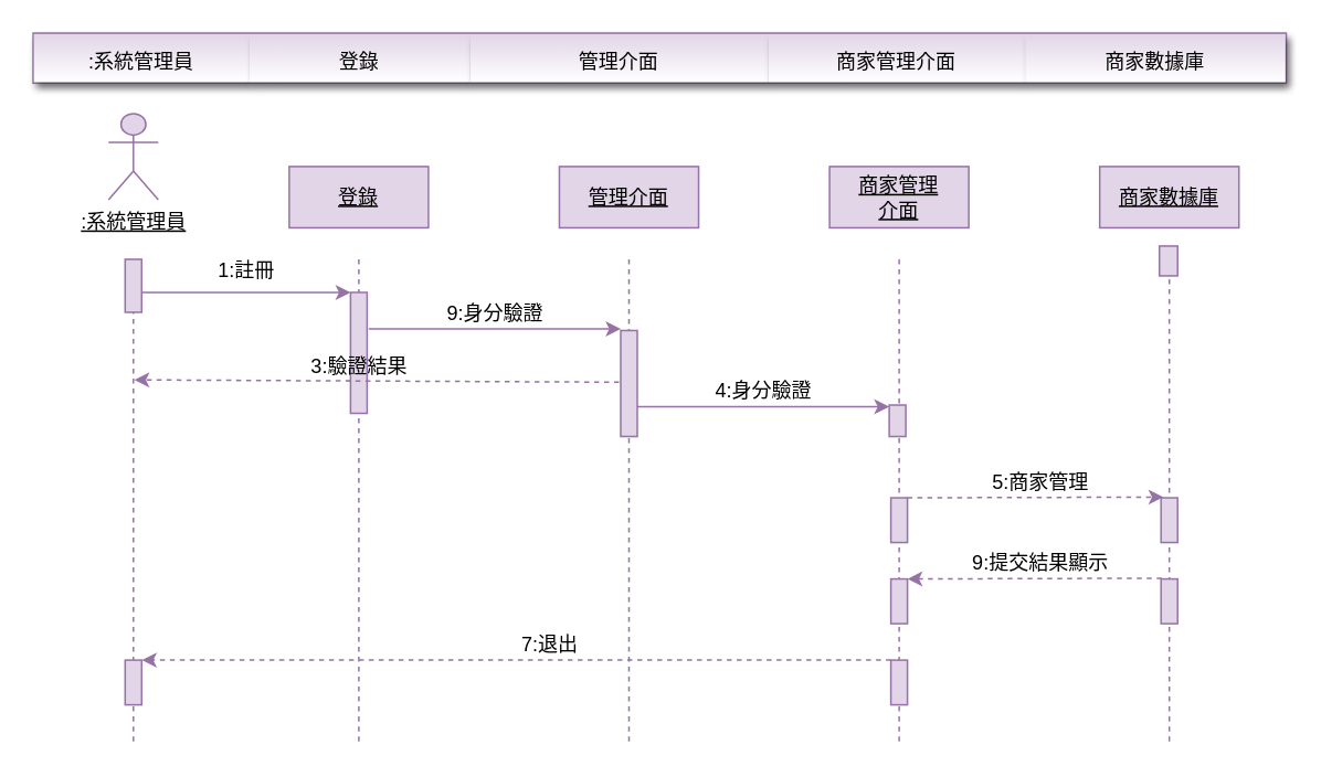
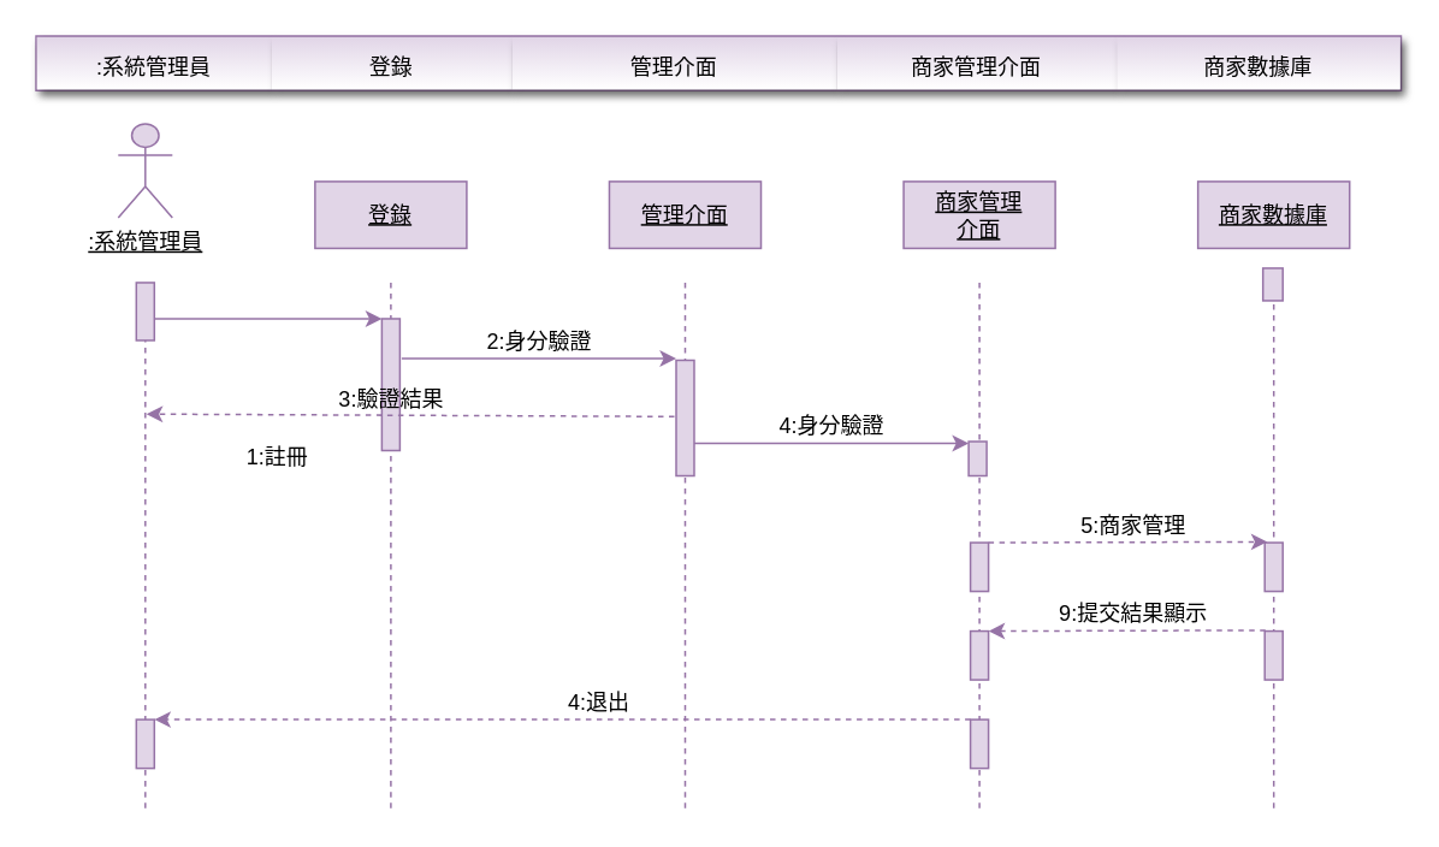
  <mxCell id="0" />
  <mxCell id="1" parent="0" />
  <mxCell id="2" value="" style="line;strokeWidth=1;direction=south;html=1;strokeColor=#9673a6;fillColor=#e1d5e7;dashed=1;labelBackgroundColor=none;" vertex="1" parent="1"><mxGeometry x="700" y="156" width="10" height="291" as="geometry" /></mxCell>
  <mxCell id="3" value="&lt;u&gt;:系統管理員&lt;/u&gt;" style="shape=umlActor;verticalLabelPosition=bottom;verticalAlign=top;html=1;strokeColor=#9673a6;fillColor=#e1d5e7;labelBackgroundColor=none;" vertex="1" parent="1"><mxGeometry x="65" y="68" width="30" height="52" as="geometry" /></mxCell>
  <mxCell id="4" value="&lt;u&gt;登錄&lt;/u&gt;" style="rounded=0;whiteSpace=wrap;html=1;strokeColor=#9673a6;fillColor=#e1d5e7;labelBackgroundColor=none;" vertex="1" parent="1"><mxGeometry x="174" y="100" width="84" height="37" as="geometry" /></mxCell>
  <mxCell id="5" value="&lt;u&gt;商家管理&lt;br&gt;介面&lt;/u&gt;" style="rounded=0;whiteSpace=wrap;html=1;strokeColor=#9673a6;fillColor=#e1d5e7;labelBackgroundColor=none;" vertex="1" parent="1"><mxGeometry x="500" y="100" width="84" height="37" as="geometry" /></mxCell>
  <mxCell id="6" value="&lt;u&gt;管理介面&lt;/u&gt;" style="rounded=0;whiteSpace=wrap;html=1;strokeColor=#9673a6;fillColor=#e1d5e7;labelBackgroundColor=none;" vertex="1" parent="1"><mxGeometry x="337" y="100" width="84" height="37" as="geometry" /></mxCell>
  <mxCell id="7" value="" style="line;strokeWidth=1;direction=south;html=1;strokeColor=#9673a6;fillColor=#e1d5e7;dashed=1;labelBackgroundColor=none;" vertex="1" parent="1"><mxGeometry x="75" y="156" width="10" height="291" as="geometry" /></mxCell>
  <mxCell id="8" value="" style="line;strokeWidth=1;direction=south;html=1;strokeColor=#9673a6;fillColor=#e1d5e7;dashed=1;labelBackgroundColor=none;" vertex="1" parent="1"><mxGeometry x="374" y="156" width="10" height="291" as="geometry" /></mxCell>
  <mxCell id="9" value="" style="line;strokeWidth=1;direction=south;html=1;strokeColor=#9673a6;fillColor=#e1d5e7;dashed=1;labelBackgroundColor=none;" vertex="1" parent="1"><mxGeometry x="211" y="156" width="10" height="291" as="geometry" /></mxCell>
  <mxCell id="10" value="" style="line;strokeWidth=1;direction=south;html=1;strokeColor=#9673a6;fillColor=#e1d5e7;dashed=1;labelBackgroundColor=none;" vertex="1" parent="1"><mxGeometry x="537" y="156" width="10" height="291" as="geometry" /></mxCell>
  <mxCell id="11" value="" style="edgeStyle=orthogonalEdgeStyle;rounded=0;orthogonalLoop=1;jettySize=auto;html=1;curved=0;strokeColor=#9673a6;labelBackgroundColor=none;fontColor=default;fillColor=#e1d5e7;" edge="1" parent="1"><mxGeometry relative="1" as="geometry"><mxPoint x="85" y="176" as="sourcePoint" /><mxPoint x="211" y="176" as="targetPoint" /></mxGeometry></mxCell>
  <mxCell id="12" value="" style="html=1;points=[[0,0,0,0,5],[0,1,0,0,-5],[1,0,0,0,5],[1,1,0,0,-5]];perimeter=orthogonalPerimeter;outlineConnect=0;targetShapes=umlLifeline;portConstraint=eastwest;newEdgeStyle={&quot;curved&quot;:0,&quot;rounded&quot;:0};strokeColor=#9673a6;fillColor=#e1d5e7;labelBackgroundColor=none;" vertex="1" parent="1"><mxGeometry x="75" y="156" width="10" height="32" as="geometry" /></mxCell>
  <mxCell id="13" value="" style="html=1;points=[[0,0,0,0,5],[0,1,0,0,-5],[1,0,0,0,5],[1,1,0,0,-5]];perimeter=orthogonalPerimeter;outlineConnect=0;targetShapes=umlLifeline;portConstraint=eastwest;newEdgeStyle={&quot;curved&quot;:0,&quot;rounded&quot;:0};strokeColor=#9673a6;fillColor=#e1d5e7;labelBackgroundColor=none;" vertex="1" parent="1"><mxGeometry x="211" y="176" width="10" height="73" as="geometry" /></mxCell>
- <mxCell id="14" value="1:註冊" style="text;html=1;align=center;verticalAlign=middle;resizable=0;points=[];autosize=1;labelBackgroundColor=none;" vertex="1" parent="1"><mxGeometry x="122" y="150" width="52" height="26" as="geometry" /></mxCell>
+ <mxCell id="14" value="1:註冊" style="text;html=1;align=center;verticalAlign=middle;resizable=0;points=[];autosize=1;labelBackgroundColor=none;" vertex="1" parent="1"><mxGeometry x="127" y="240" width="52" height="26" as="geometry" /></mxCell>
  <mxCell id="15" value="" style="html=1;points=[[0,0,0,0,5],[0,1,0,0,-5],[1,0,0,0,5],[1,1,0,0,-5]];perimeter=orthogonalPerimeter;outlineConnect=0;targetShapes=umlLifeline;portConstraint=eastwest;newEdgeStyle={&quot;curved&quot;:0,&quot;rounded&quot;:0};strokeColor=#9673a6;fillColor=#e1d5e7;labelBackgroundColor=none;" vertex="1" parent="1"><mxGeometry x="374" y="199" width="10" height="64" as="geometry" /></mxCell>
  <mxCell id="16" value="" style="edgeStyle=orthogonalEdgeStyle;rounded=0;orthogonalLoop=1;jettySize=auto;html=1;curved=0;strokeColor=#9673a6;labelBackgroundColor=none;fontColor=default;fillColor=#e1d5e7;" edge="1" parent="1"><mxGeometry relative="1" as="geometry"><mxPoint x="222" y="198" as="sourcePoint" /><mxPoint x="374" y="198" as="targetPoint" /></mxGeometry></mxCell>
- <mxCell id="17" value="9:身分驗證" style="text;html=1;align=center;verticalAlign=middle;resizable=0;points=[];autosize=1;labelBackgroundColor=none;" vertex="1" parent="1"><mxGeometry x="260" y="176" width="76" height="26" as="geometry" /></mxCell>
+ <mxCell id="17" value="2:身分驗證" style="text;html=1;align=center;verticalAlign=middle;resizable=0;points=[];autosize=1;labelBackgroundColor=none;" vertex="1" parent="1"><mxGeometry x="260" y="176" width="76" height="26" as="geometry" /></mxCell>
  <mxCell id="18" value="" style="html=1;points=[[0,0,0,0,5],[0,1,0,0,-5],[1,0,0,0,5],[1,1,0,0,-5]];perimeter=orthogonalPerimeter;outlineConnect=0;targetShapes=umlLifeline;portConstraint=eastwest;newEdgeStyle={&quot;curved&quot;:0,&quot;rounded&quot;:0};strokeColor=#9673a6;fillColor=#e1d5e7;labelBackgroundColor=none;" vertex="1" parent="1"><mxGeometry x="536" y="244" width="10" height="19" as="geometry" /></mxCell>
  <mxCell id="19" value="" style="edgeStyle=orthogonalEdgeStyle;rounded=0;orthogonalLoop=1;jettySize=auto;html=1;curved=0;strokeColor=#9673a6;labelBackgroundColor=none;fontColor=default;fillColor=#e1d5e7;" edge="1" parent="1"><mxGeometry relative="1" as="geometry"><mxPoint x="384" y="245" as="sourcePoint" /><mxPoint x="536" y="245" as="targetPoint" /></mxGeometry></mxCell>
  <mxCell id="20" value="4:身分驗證" style="text;html=1;align=center;verticalAlign=middle;resizable=0;points=[];autosize=1;labelBackgroundColor=none;" vertex="1" parent="1"><mxGeometry x="410" y="223" width="100" height="26" as="geometry" /></mxCell>
  <mxCell id="21" value="" style="html=1;points=[[0,0,0,0,5],[0,1,0,0,-5],[1,0,0,0,5],[1,1,0,0,-5]];perimeter=orthogonalPerimeter;outlineConnect=0;targetShapes=umlLifeline;portConstraint=eastwest;newEdgeStyle={&quot;curved&quot;:0,&quot;rounded&quot;:0};strokeColor=#9673a6;fillColor=#e1d5e7;labelBackgroundColor=none;" vertex="1" parent="1"><mxGeometry x="537" y="300" width="10" height="27" as="geometry" /></mxCell>
  <mxCell id="22" value="" style="rounded=0;orthogonalLoop=1;jettySize=auto;html=1;strokeColor=#9673a6;labelBackgroundColor=none;fontColor=default;entryX=0.763;entryY=0.14;entryDx=0;entryDy=0;entryPerimeter=0;dashed=1;fillColor=#e1d5e7;" edge="1" parent="1" source="42"><mxGeometry relative="1" as="geometry"><mxPoint x="377.4" y="399.41" as="sourcePoint" /><mxPoint x="85" y="398.004" as="targetPoint" /></mxGeometry></mxCell>
  <mxCell id="23" value="" style="html=1;points=[[0,0,0,0,5],[0,1,0,0,-5],[1,0,0,0,5],[1,1,0,0,-5]];perimeter=orthogonalPerimeter;outlineConnect=0;targetShapes=umlLifeline;portConstraint=eastwest;newEdgeStyle={&quot;curved&quot;:0,&quot;rounded&quot;:0};strokeColor=#9673a6;fillColor=#e1d5e7;labelBackgroundColor=none;" vertex="1" parent="1"><mxGeometry x="700" y="300" width="10" height="27" as="geometry" /></mxCell>
- <mxCell id="24" value="7:退出" style="text;html=1;align=center;verticalAlign=middle;resizable=0;points=[];autosize=1;labelBackgroundColor=none;" vertex="1" parent="1"><mxGeometry x="305" y="376" width="52" height="26" as="geometry" /></mxCell>
+ <mxCell id="24" value="4:退出" style="text;html=1;align=center;verticalAlign=middle;resizable=0;points=[];autosize=1;labelBackgroundColor=none;" vertex="1" parent="1"><mxGeometry x="305" y="376" width="52" height="26" as="geometry" /></mxCell>
  <mxCell id="25" value="5:商家管理" style="text;html=1;align=center;verticalAlign=middle;resizable=0;points=[];autosize=1;labelBackgroundColor=none;" vertex="1" parent="1"><mxGeometry x="589" y="278" width="76" height="26" as="geometry" /></mxCell>
  <mxCell id="26" value="" style="shape=table;startSize=0;container=1;collapsible=0;childLayout=tableLayout;fontSize=16;strokeColor=#9673a6;fillColor=default;swimlaneFillColor=#B5739D;gradientDirection=south;rounded=1;gradientColor=#FFFFFF;swimlaneLine=1;shadow=1;strokeWidth=2;" vertex="1" parent="1"><mxGeometry x="20" y="20" width="755" height="29" as="geometry" /></mxCell>
  <mxCell id="27" style="shape=tableRow;horizontal=0;startSize=0;swimlaneHead=0;swimlaneBody=0;strokeColor=#9673a6;top=0;left=0;bottom=0;right=0;collapsible=0;dropTarget=0;fillColor=#e1d5e7;points=[[0,0.5],[1,0.5]];portConstraint=eastwest;fontSize=16;swimlaneFillColor=#B5739D;swimlaneLine=1;shadow=1;strokeWidth=2;" vertex="1" parent="26"><mxGeometry width="755" height="29" as="geometry" /></mxCell>
  <mxCell id="28" value="&lt;font style=&quot;font-size: 12px;&quot;&gt;:系統管理員&lt;/font&gt;" style="shape=partialRectangle;html=1;whiteSpace=wrap;connectable=0;strokeColor=#9673a6;overflow=hidden;fillColor=#e1d5e7;top=0;left=0;bottom=0;right=0;pointerEvents=1;fontSize=16;gradientColor=#FFFFFF;swimlaneFillColor=#B5739D;swimlaneLine=1;shadow=1;strokeWidth=2;" vertex="1" parent="27"><mxGeometry width="130" height="29" as="geometry"><mxRectangle width="130" height="29" as="alternateBounds" /></mxGeometry></mxCell>
  <mxCell id="29" value="&lt;font style=&quot;font-size: 12px;&quot;&gt;登錄&lt;/font&gt;" style="shape=partialRectangle;html=1;whiteSpace=wrap;connectable=0;strokeColor=#9673a6;overflow=hidden;fillColor=#e1d5e7;top=0;left=0;bottom=0;right=0;pointerEvents=1;fontSize=16;gradientColor=#FFFFFF;swimlaneFillColor=#B5739D;swimlaneLine=1;shadow=1;strokeWidth=2;" vertex="1" parent="27"><mxGeometry x="130" width="133" height="29" as="geometry"><mxRectangle width="133" height="29" as="alternateBounds" /></mxGeometry></mxCell>
  <mxCell id="30" value="&lt;font style=&quot;font-size: 12px;&quot;&gt;管理介面&lt;/font&gt;" style="shape=partialRectangle;html=1;whiteSpace=wrap;connectable=0;strokeColor=#9673a6;overflow=hidden;fillColor=#e1d5e7;top=0;left=0;bottom=0;right=0;pointerEvents=1;fontSize=16;gradientColor=#FFFFFF;swimlaneFillColor=#B5739D;swimlaneLine=1;shadow=1;strokeWidth=2;" vertex="1" parent="27"><mxGeometry x="263" width="180" height="29" as="geometry"><mxRectangle width="180" height="29" as="alternateBounds" /></mxGeometry></mxCell>
  <mxCell id="31" value="&lt;span style=&quot;font-size: 12px;&quot;&gt;商家管理介面&lt;/span&gt;" style="shape=partialRectangle;html=1;whiteSpace=wrap;connectable=0;strokeColor=#9673a6;overflow=hidden;fillColor=#e1d5e7;top=0;left=0;bottom=0;right=0;pointerEvents=1;fontSize=16;shadow=1;gradientColor=#FFFFFF;swimlaneFillColor=#B5739D;swimlaneLine=1;strokeWidth=2;" vertex="1" parent="27"><mxGeometry x="443" width="155" height="29" as="geometry"><mxRectangle width="155" height="29" as="alternateBounds" /></mxGeometry></mxCell>
  <mxCell id="32" value="&lt;font style=&quot;font-size: 12px;&quot;&gt;商家數據庫&lt;/font&gt;" style="shape=partialRectangle;html=1;whiteSpace=wrap;connectable=0;strokeColor=#9673a6;overflow=hidden;fillColor=#e1d5e7;top=0;left=0;bottom=0;right=0;pointerEvents=1;fontSize=16;shadow=1;gradientColor=#FFFFFF;swimlaneFillColor=#B5739D;swimlaneLine=1;strokeWidth=2;" vertex="1" parent="27"><mxGeometry x="598" width="157" height="29" as="geometry"><mxRectangle width="157" height="29" as="alternateBounds" /></mxGeometry></mxCell>
  <mxCell id="33" value="&lt;u&gt;商家數據庫&lt;/u&gt;" style="rounded=0;whiteSpace=wrap;html=1;strokeColor=#9673a6;fillColor=#e1d5e7;labelBackgroundColor=none;" vertex="1" parent="1"><mxGeometry x="663" y="100" width="84" height="37" as="geometry" /></mxCell>
  <mxCell id="34" value="" style="html=1;points=[[0,0,0,0,5],[0,1,0,0,-5],[1,0,0,0,5],[1,1,0,0,-5]];perimeter=orthogonalPerimeter;outlineConnect=0;targetShapes=umlLifeline;portConstraint=eastwest;newEdgeStyle={&quot;curved&quot;:0,&quot;rounded&quot;:0};strokeColor=#9673a6;fillColor=#e1d5e7;labelBackgroundColor=none;" vertex="1" parent="1"><mxGeometry x="699" y="148" width="11" height="18" as="geometry" /></mxCell>
  <mxCell id="35" value="" style="rounded=0;orthogonalLoop=1;jettySize=auto;html=1;strokeColor=#9673a6;labelBackgroundColor=none;fontColor=default;entryX=0.763;entryY=0.14;entryDx=0;entryDy=0;entryPerimeter=0;dashed=1;fillColor=#e1d5e7;" edge="1" parent="1"><mxGeometry relative="1" as="geometry"><mxPoint x="373" y="230.2" as="sourcePoint" /><mxPoint x="80.6" y="228.794" as="targetPoint" /></mxGeometry></mxCell>
  <mxCell id="36" value="3:驗證結果" style="text;html=1;align=center;verticalAlign=middle;resizable=0;points=[];autosize=1;labelBackgroundColor=none;" vertex="1" parent="1"><mxGeometry x="178" y="208" width="76" height="26" as="geometry" /></mxCell>
  <mxCell id="37" value="" style="rounded=0;orthogonalLoop=1;jettySize=auto;html=1;strokeColor=#9673a6;dashed=1;labelBackgroundColor=none;fontColor=default;entryX=1.043;entryY=0.011;entryDx=0;entryDy=0;entryPerimeter=0;fillColor=#e1d5e7;" edge="1" parent="1"><mxGeometry relative="1" as="geometry"><mxPoint x="547" y="300" as="sourcePoint" /><mxPoint x="701.5" y="299.557" as="targetPoint" /></mxGeometry></mxCell>
  <mxCell id="38" value="" style="html=1;points=[[0,0,0,0,5],[0,1,0,0,-5],[1,0,0,0,5],[1,1,0,0,-5]];perimeter=orthogonalPerimeter;outlineConnect=0;targetShapes=umlLifeline;portConstraint=eastwest;newEdgeStyle={&quot;curved&quot;:0,&quot;rounded&quot;:0};strokeColor=#9673a6;fillColor=#e1d5e7;labelBackgroundColor=none;" vertex="1" parent="1"><mxGeometry x="537" y="349" width="10" height="27" as="geometry" /></mxCell>
  <mxCell id="39" value="" style="html=1;points=[[0,0,0,0,5],[0,1,0,0,-5],[1,0,0,0,5],[1,1,0,0,-5]];perimeter=orthogonalPerimeter;outlineConnect=0;targetShapes=umlLifeline;portConstraint=eastwest;newEdgeStyle={&quot;curved&quot;:0,&quot;rounded&quot;:0};strokeColor=#9673a6;fillColor=#e1d5e7;labelBackgroundColor=none;" vertex="1" parent="1"><mxGeometry x="700" y="349" width="10" height="27" as="geometry" /></mxCell>
  <mxCell id="40" value="9:提交結果顯示" style="text;html=1;align=center;verticalAlign=middle;resizable=0;points=[];autosize=1;labelBackgroundColor=none;" vertex="1" parent="1"><mxGeometry x="577" y="327" width="100" height="26" as="geometry" /></mxCell>
  <mxCell id="41" value="" style="rounded=0;orthogonalLoop=1;jettySize=auto;html=1;strokeColor=#9673a6;dashed=1;labelBackgroundColor=none;fontColor=default;entryX=1.043;entryY=0.011;entryDx=0;entryDy=0;entryPerimeter=0;startArrow=classic;startFill=1;endArrow=none;endFill=0;fillColor=#e1d5e7;" edge="1" parent="1"><mxGeometry relative="1" as="geometry"><mxPoint x="547" y="349" as="sourcePoint" /><mxPoint x="701.5" y="348.557" as="targetPoint" /></mxGeometry></mxCell>
  <mxCell id="42" value="" style="html=1;points=[[0,0,0,0,5],[0,1,0,0,-5],[1,0,0,0,5],[1,1,0,0,-5]];perimeter=orthogonalPerimeter;outlineConnect=0;targetShapes=umlLifeline;portConstraint=eastwest;newEdgeStyle={&quot;curved&quot;:0,&quot;rounded&quot;:0};strokeColor=#9673a6;fillColor=#e1d5e7;labelBackgroundColor=none;" vertex="1" parent="1"><mxGeometry x="537" y="398" width="10" height="27" as="geometry" /></mxCell>
  <mxCell id="43" value="" style="html=1;points=[[0,0,0,0,5],[0,1,0,0,-5],[1,0,0,0,5],[1,1,0,0,-5]];perimeter=orthogonalPerimeter;outlineConnect=0;targetShapes=umlLifeline;portConstraint=eastwest;newEdgeStyle={&quot;curved&quot;:0,&quot;rounded&quot;:0};strokeColor=#9673a6;fillColor=#e1d5e7;labelBackgroundColor=none;" vertex="1" parent="1"><mxGeometry x="75" y="398" width="10" height="27" as="geometry" /></mxCell>
